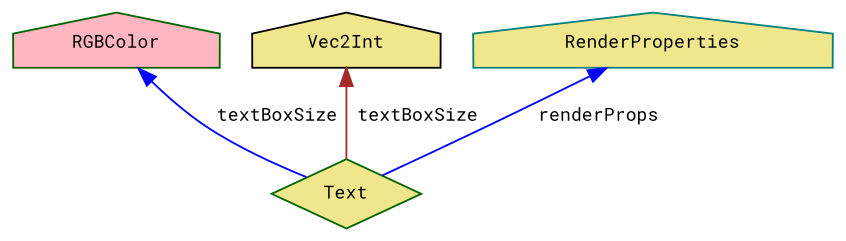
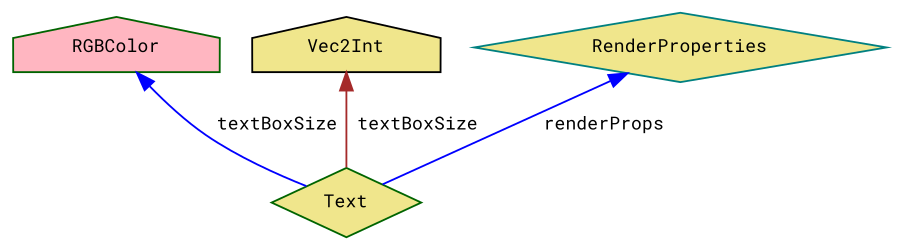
  digraph {
    fontname="Roboto Mono"
    node [color=darkgreen fillcolor=khaki fontname="Roboto Mono" fontsize=10 shape=diamond style=filled]
    edge [color=blue dir=back fontname="Roboto Mono" fontsize=10 labelfontname=Helvetica labelfontsize=10 style=solid]
    n1 [fontcolor=black height=0.2 label=Text width=0.4]
    n2 [fillcolor=lightpink height=0.2 label=RGBColor shape=house width=0.4]
    n3 [color=black height=0.2 label=Vec2Int shape=house width=0.4]
-   n4 [color=teal height=0.2 label=RenderProperties shape=house width=0.4]
+   n4 [color=teal height=0.2 label=RenderProperties width=0.4]
    n2 -> n1 [label=" textBoxSize"]
    n3 -> n1 [color=brown label=" textBoxSize"]
    n4 -> n1 [label=" renderProps"]
  }
